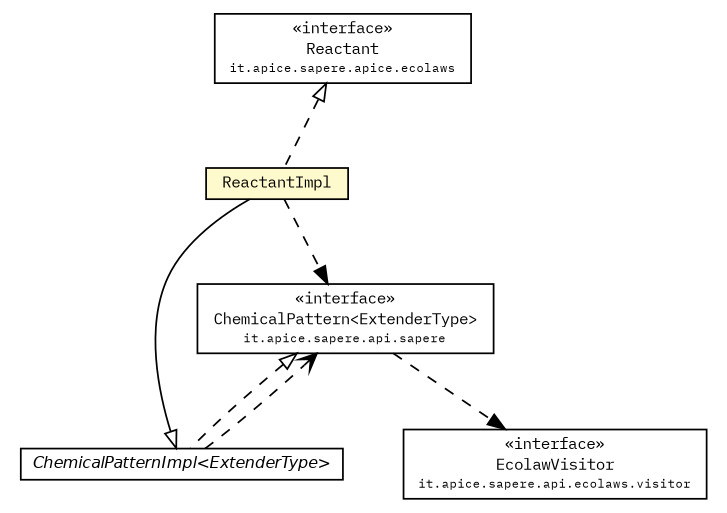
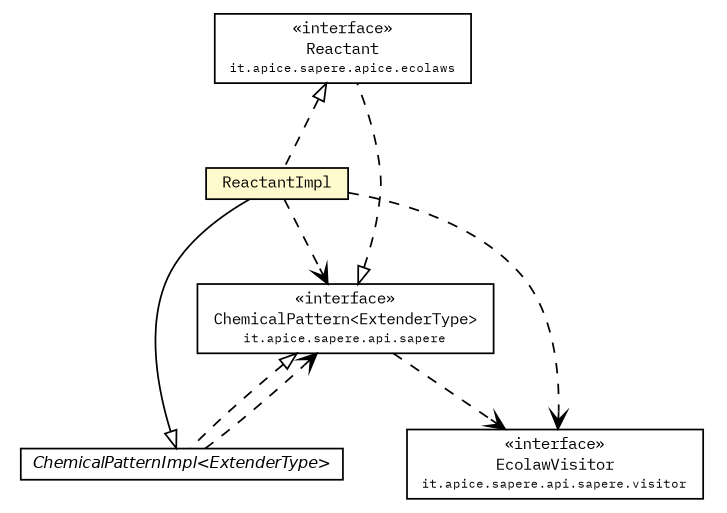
  digraph {
    fontname="IBM Plex Mono"
    node [fontcolor=black fontname="IBM Plex Mono" fontsize=9.0 shape=plaintext]
    edge [fontname="IBM Plex Mono" fontsize=10 headport=p labelfontname=Helvetica labelfontsize=10 style=dashed tailport=p]
    n1 [label=<<table border="0" cellborder="1" cellspacing="0" cellpadding="2" port="p" href="../Reactant.html"> 		<tr><td><table border="0" cellspacing="0" cellpadding="1"> 			<tr><td> &laquo;interface&raquo; </td></tr> 			<tr><td> Reactant </td></tr> 			<tr><td><font point-size="7.0"> it.apice.sapere.apice.ecolaws </font></td></tr> 		</table></td></tr> 		</table>>]
    n2 [label=<<table border="0" cellborder="1" cellspacing="0" cellpadding="2" port="p" bgcolor="lemonChiffon" href="./ReactantImpl.html"> 		<tr><td><table border="0" cellspacing="0" cellpadding="1"> 			<tr><td> ReactantImpl </td></tr> 		</table></td></tr> 		</table>>]
    n3 [label=<<table border="0" cellborder="1" cellspacing="0" cellpadding="2" port="p" href="../ChemicalPattern.html"> 		<tr><td><table border="0" cellspacing="0" cellpadding="1"> 			<tr><td> &laquo;interface&raquo; </td></tr> 			<tr><td> ChemicalPattern&lt;ExtenderType&gt; </td></tr> 			<tr><td><font point-size="7.0"> it.apice.sapere.api.sapere </font></td></tr> 		</table></td></tr> 		</table>>]
-   n4 [label=<<table border="0" cellborder="1" cellspacing="0" cellpadding="2" port="p" href="../visitor/EcolawVisitor.html"> 		<tr><td><table border="0" cellspacing="0" cellpadding="1"> 			<tr><td> &laquo;interface&raquo; </td></tr> 			<tr><td> EcolawVisitor </td></tr> 			<tr><td><font point-size="7.0"> it.apice.sapere.api.ecolaws.visitor </font></td></tr> 		</table></td></tr> 		</table>>]
+   n4 [label=<<table border="0" cellborder="1" cellspacing="0" cellpadding="2" port="p" href="../visitor/EcolawVisitor.html"> 		<tr><td><table border="0" cellspacing="0" cellpadding="1"> 			<tr><td> &laquo;interface&raquo; </td></tr> 			<tr><td> EcolawVisitor </td></tr> 			<tr><td><font point-size="7.0"> it.apice.sapere.api.sapere.visitor </font></td></tr> 		</table></td></tr> 		</table>>]
    n5 [label=<<table border="0" cellborder="1" cellspacing="0" cellpadding="2" port="p" href="./ChemicalPatternImpl.html"> 		<tr><td><table border="0" cellspacing="0" cellpadding="1"> 			<tr><td><font face="Helvetica-Oblique"> ChemicalPatternImpl&lt;ExtenderType&gt; </font></td></tr> 		</table></td></tr> 		</table>>]
    n1 -> n2 [arrowtail=empty dir=back]
-   n2 -> n3 [arrowhead=normal color=black fontcolor=black fontsize=10.0]
-   n3 -> n4 [arrowhead=normal color=black fontcolor=black fontsize=10.0]
+   n2 -> n3 [arrowhead=open color=black fontcolor=black fontsize=10.0]
+   n2 -> n4 [arrowhead=open color=black fontcolor=black fontsize=10.0]
+   n3 -> n1 [arrowtail=empty dir=back]
+   n3 -> n4 [arrowhead=open color=black fontcolor=black fontsize=10.0]
    n3 -> n5 [arrowtail=empty dir=back]
    n5 -> n2 [arrowtail=empty dir=back style=""]
    n5 -> n3 [arrowhead=open color=black fontcolor=black fontsize=10.0]
  }
